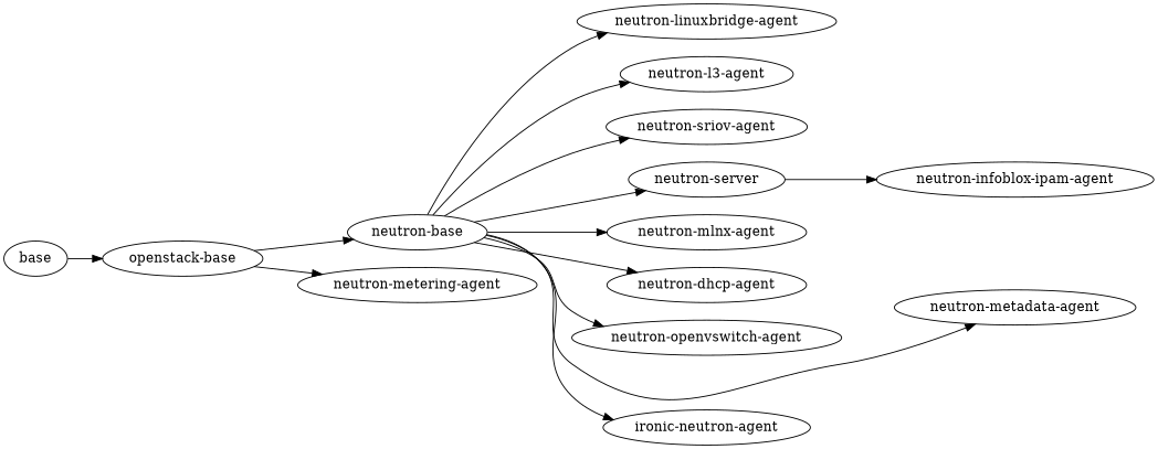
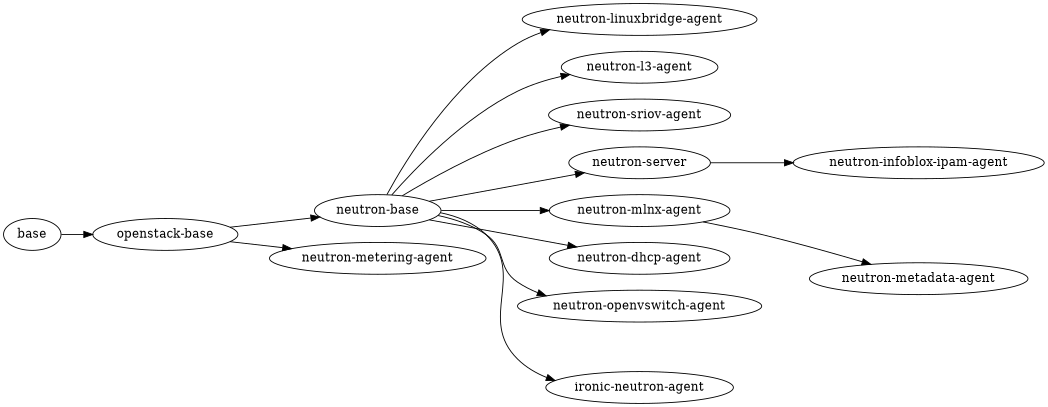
  digraph {
    rankdir=LR
    base
    "openstack-base"
    "neutron-base"
    "neutron-metering-agent"
    "neutron-linuxbridge-agent"
    "neutron-l3-agent"
    "neutron-sriov-agent"
    "neutron-server"
    "neutron-mlnx-agent"
    "neutron-dhcp-agent"
    "neutron-openvswitch-agent"
    "neutron-metadata-agent"
    "ironic-neutron-agent"
    "neutron-infoblox-ipam-agent"
    base -> "openstack-base"
    "openstack-base" -> "neutron-base"
    "openstack-base" -> "neutron-metering-agent"
    "neutron-base" -> "neutron-linuxbridge-agent"
    "neutron-base" -> "neutron-l3-agent"
    "neutron-base" -> "neutron-sriov-agent"
    "neutron-base" -> "neutron-server"
    "neutron-base" -> "neutron-mlnx-agent"
    "neutron-base" -> "neutron-dhcp-agent"
    "neutron-base" -> "neutron-openvswitch-agent"
-   "neutron-base" -> "neutron-metadata-agent"
+   "neutron-mlnx-agent" -> "neutron-metadata-agent"
    "neutron-base" -> "ironic-neutron-agent"
    "neutron-server" -> "neutron-infoblox-ipam-agent"
  }
